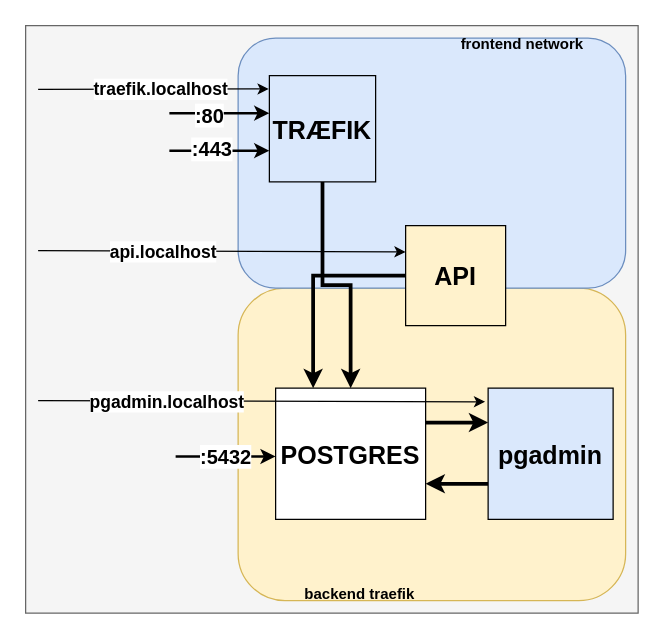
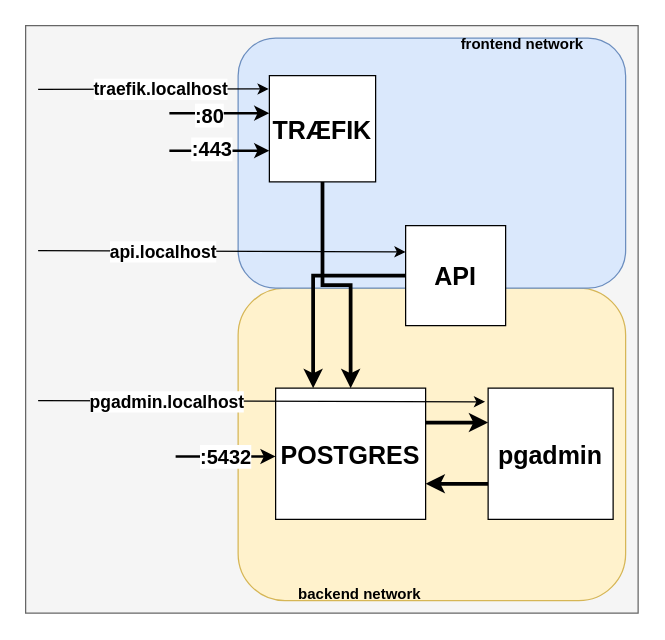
  <mxCell id="0" />
  <mxCell id="1" parent="0" />
  <mxCell id="2" value="" style="rounded=0;whiteSpace=wrap;html=1;fillColor=#f5f5f5;fontColor=#333333;strokeColor=#666666;" vertex="1" parent="1"><mxGeometry x="20" y="20" width="490" height="470" as="geometry" /></mxCell>
  <mxCell id="3" value="" style="rounded=1;whiteSpace=wrap;html=1;fillColor=#fff2cc;strokeColor=#d6b656;" vertex="1" parent="1"><mxGeometry x="190" y="230" width="310" height="250" as="geometry" /></mxCell>
  <mxCell id="4" value="" style="rounded=1;whiteSpace=wrap;html=1;fillColor=#dae8fc;strokeColor=#6c8ebf;" vertex="1" parent="1"><mxGeometry x="190" y="30" width="310" height="200" as="geometry" /></mxCell>
  <mxCell id="5" style="edgeStyle=orthogonalEdgeStyle;rounded=0;orthogonalLoop=1;jettySize=auto;html=1;strokeWidth=3;" edge="1" parent="1" source="6" target="8"><mxGeometry relative="1" as="geometry" /></mxCell>
- <mxCell id="6" value="&lt;b&gt;&lt;font style=&quot;font-size: 20px;&quot;&gt;TRÆFIK&lt;/font&gt;&lt;/b&gt;" style="rounded=0;whiteSpace=wrap;html=1;fillColor=#dae8fc;" vertex="1" parent="1"><mxGeometry x="215" y="60" width="85" height="85" as="geometry" /></mxCell>
+ <mxCell id="6" value="&lt;b&gt;&lt;font style=&quot;font-size: 20px;&quot;&gt;TRÆFIK&lt;/font&gt;&lt;/b&gt;" style="rounded=0;whiteSpace=wrap;html=1;" vertex="1" parent="1"><mxGeometry x="215" y="60" width="85" height="85" as="geometry" /></mxCell>
  <mxCell id="7" style="edgeStyle=orthogonalEdgeStyle;rounded=0;orthogonalLoop=1;jettySize=auto;html=1;entryX=0;entryY=0.5;entryDx=0;entryDy=0;strokeWidth=3;" edge="1" parent="1"><mxGeometry relative="1" as="geometry"><mxPoint x="340" y="337.5" as="sourcePoint" /><mxPoint x="390" y="337.5" as="targetPoint" /></mxGeometry></mxCell>
  <mxCell id="8" value="&lt;b&gt;&lt;font style=&quot;font-size: 20px;&quot;&gt;POSTGRES&lt;/font&gt;&lt;/b&gt;" style="rounded=0;whiteSpace=wrap;html=1;" vertex="1" parent="1"><mxGeometry x="220" y="310" width="120" height="105" as="geometry" /></mxCell>
  <mxCell id="9" style="edgeStyle=orthogonalEdgeStyle;rounded=0;orthogonalLoop=1;jettySize=auto;html=1;entryX=1;entryY=0.5;entryDx=0;entryDy=0;strokeWidth=3;" edge="1" parent="1"><mxGeometry relative="1" as="geometry"><mxPoint x="390" y="386.5" as="sourcePoint" /><mxPoint x="340" y="386.5" as="targetPoint" /></mxGeometry></mxCell>
- <mxCell id="10" value="&lt;b&gt;&lt;font style=&quot;font-size: 20px;&quot;&gt;pgadmin&lt;/font&gt;&lt;/b&gt;" style="rounded=0;whiteSpace=wrap;html=1;fillColor=#dae8fc;" vertex="1" parent="1"><mxGeometry x="390" y="310" width="100" height="105" as="geometry" /></mxCell>
+ <mxCell id="10" value="&lt;b&gt;&lt;font style=&quot;font-size: 20px;&quot;&gt;pgadmin&lt;/font&gt;&lt;/b&gt;" style="rounded=0;whiteSpace=wrap;html=1;" vertex="1" parent="1"><mxGeometry x="390" y="310" width="100" height="105" as="geometry" /></mxCell>
  <mxCell id="11" style="edgeStyle=orthogonalEdgeStyle;rounded=0;orthogonalLoop=1;jettySize=auto;html=1;entryX=0.25;entryY=0;entryDx=0;entryDy=0;strokeWidth=3;" edge="1" parent="1" target="8"><mxGeometry relative="1" as="geometry"><mxPoint x="320" y="220" as="sourcePoint" /><Array as="points"><mxPoint x="324" y="220" /><mxPoint x="250" y="220" /></Array></mxGeometry></mxCell>
- <mxCell id="12" value="&lt;b&gt;&lt;font style=&quot;font-size: 20px;&quot;&gt;API&lt;/font&gt;&lt;/b&gt;" style="rounded=0;whiteSpace=wrap;html=1;fillColor=#fff2cc;" vertex="1" parent="1"><mxGeometry x="324" y="180" width="80" height="80" as="geometry" /></mxCell>
+ <mxCell id="12" value="&lt;b&gt;&lt;font style=&quot;font-size: 20px;&quot;&gt;API&lt;/font&gt;&lt;/b&gt;" style="rounded=0;whiteSpace=wrap;html=1;" vertex="1" parent="1"><mxGeometry x="324" y="180" width="80" height="80" as="geometry" /></mxCell>
  <mxCell id="13" value="" style="endArrow=classic;html=1;rounded=0;strokeWidth=2;" edge="1" parent="1"><mxGeometry width="50" height="50" relative="1" as="geometry"><mxPoint x="135" y="90" as="sourcePoint" /><mxPoint x="215" y="90" as="targetPoint" /></mxGeometry></mxCell>
  <mxCell id="14" value="&lt;b&gt;&lt;font style=&quot;font-size: 16px;&quot;&gt;:80&lt;/font&gt;&lt;/b&gt;" style="edgeLabel;html=1;align=center;verticalAlign=middle;resizable=0;points=[];" vertex="1" connectable="0" parent="13"><mxGeometry x="-0.19" y="-1" relative="1" as="geometry"><mxPoint x="-1" as="offset" /></mxGeometry></mxCell>
  <mxCell id="15" value="" style="endArrow=classic;html=1;rounded=0;strokeWidth=2;" edge="1" parent="1"><mxGeometry width="50" height="50" relative="1" as="geometry"><mxPoint x="135" y="120" as="sourcePoint" /><mxPoint x="215" y="120" as="targetPoint" /></mxGeometry></mxCell>
  <mxCell id="16" value="&lt;font style=&quot;font-size: 16px;&quot;&gt;&lt;b&gt;:443&lt;/b&gt;&lt;/font&gt;" style="edgeLabel;html=1;align=center;verticalAlign=middle;resizable=0;points=[];" vertex="1" connectable="0" parent="15"><mxGeometry x="-0.172" y="2" relative="1" as="geometry"><mxPoint as="offset" /></mxGeometry></mxCell>
  <mxCell id="17" value="&lt;font style=&quot;font-size: 16px;&quot;&gt;&lt;b&gt;:5432&lt;/b&gt;&lt;/font&gt;" style="endArrow=classic;html=1;rounded=0;strokeWidth=2;" edge="1" parent="1"><mxGeometry width="50" height="50" relative="1" as="geometry"><mxPoint x="140" y="364.66" as="sourcePoint" /><mxPoint x="220" y="364.66" as="targetPoint" /><Array as="points" /><mxPoint as="offset" /></mxGeometry></mxCell>
  <mxCell id="18" value="&lt;b&gt;frontend network&lt;/b&gt;" style="text;html=1;strokeColor=none;fillColor=none;align=center;verticalAlign=middle;whiteSpace=wrap;rounded=0;" vertex="1" parent="1"><mxGeometry x="360" y="20" width="115" height="30" as="geometry" /></mxCell>
- <mxCell id="19" value="&lt;b&gt;backend traefik&lt;/b&gt;" style="text;html=1;strokeColor=none;fillColor=none;align=center;verticalAlign=middle;whiteSpace=wrap;rounded=0;" vertex="1" parent="1"><mxGeometry x="230" y="460" width="115" height="30" as="geometry" /></mxCell>
+ <mxCell id="19" value="&lt;b&gt;backend network&lt;/b&gt;" style="text;html=1;strokeColor=none;fillColor=none;align=center;verticalAlign=middle;whiteSpace=wrap;rounded=0;" vertex="1" parent="1"><mxGeometry x="230" y="460" width="115" height="30" as="geometry" /></mxCell>
  <mxCell id="20" value="" style="endArrow=classic;html=1;rounded=0;entryX=-0.006;entryY=0.125;entryDx=0;entryDy=0;entryPerimeter=0;" edge="1" parent="1" target="6"><mxGeometry relative="1" as="geometry"><mxPoint x="30" y="71" as="sourcePoint" /><mxPoint x="120" y="70" as="targetPoint" /></mxGeometry></mxCell>
  <mxCell id="21" value="&lt;font style=&quot;font-size: 14px;&quot;&gt;&lt;b&gt;traefik.localhost&lt;/b&gt;&lt;/font&gt;" style="edgeLabel;resizable=0;html=1;align=center;verticalAlign=middle;" connectable="0" vertex="1" parent="20"><mxGeometry relative="1" as="geometry"><mxPoint x="6" as="offset" /></mxGeometry></mxCell>
  <mxCell id="22" value="" style="endArrow=classic;html=1;rounded=0;entryX=-0.006;entryY=0.125;entryDx=0;entryDy=0;entryPerimeter=0;" edge="1" parent="1"><mxGeometry relative="1" as="geometry"><mxPoint x="30" y="200" as="sourcePoint" /><mxPoint x="324" y="201" as="targetPoint" /></mxGeometry></mxCell>
  <mxCell id="23" value="&lt;font style=&quot;font-size: 14px;&quot;&gt;&lt;b&gt;api.localhost&lt;/b&gt;&lt;/font&gt;" style="edgeLabel;resizable=0;html=1;align=center;verticalAlign=middle;" connectable="0" vertex="1" parent="22"><mxGeometry relative="1" as="geometry"><mxPoint x="-47" as="offset" /></mxGeometry></mxCell>
  <mxCell id="24" value="" style="endArrow=classic;html=1;rounded=0;entryX=-0.024;entryY=0.104;entryDx=0;entryDy=0;entryPerimeter=0;" edge="1" parent="1" target="10"><mxGeometry relative="1" as="geometry"><mxPoint x="30" y="320" as="sourcePoint" /><mxPoint x="324" y="321" as="targetPoint" /></mxGeometry></mxCell>
  <mxCell id="25" value="&lt;font style=&quot;font-size: 14px;&quot;&gt;&lt;b&gt;pgadmin.localhost&lt;/b&gt;&lt;/font&gt;" style="edgeLabel;resizable=0;html=1;align=center;verticalAlign=middle;" connectable="0" vertex="1" parent="24"><mxGeometry relative="1" as="geometry"><mxPoint x="-76" as="offset" /></mxGeometry></mxCell>
